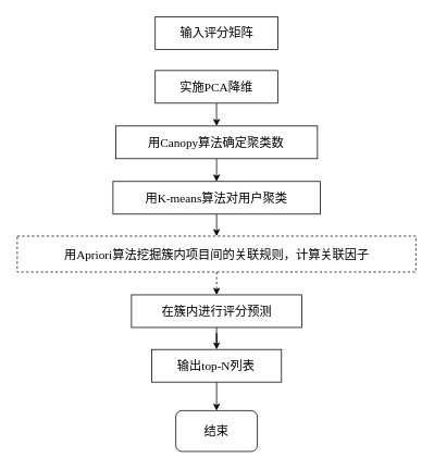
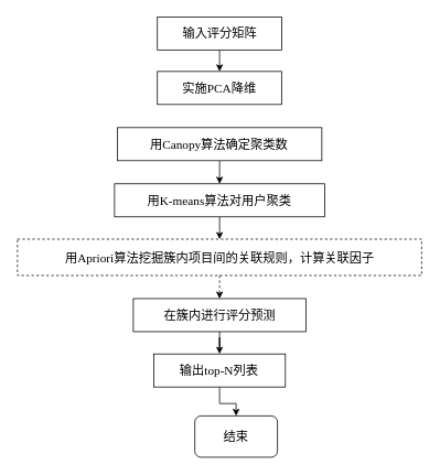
  <mxCell id="0" />
  <mxCell id="1" parent="0" />
+ <mxCell id="2" style="edgeStyle=orthogonalEdgeStyle;rounded=0;orthogonalLoop=1;jettySize=auto;html=1;exitX=0.5;exitY=1;exitDx=0;exitDy=0;fontFamily=Verdana;fontSize=15;fontStyle=0;spacing=2;" parent="1" source="3" target="5" edge="1"><mxGeometry relative="1" as="geometry" /></mxCell>
  <mxCell id="3" value="输入评分矩阵" style="rounded=0;whiteSpace=wrap;html=1;fontFamily=Verdana;fontSize=15;fontStyle=0;spacing=2;" parent="1" vertex="1"><mxGeometry x="189.75" y="20" width="150.5" height="40" as="geometry" /></mxCell>
- <mxCell id="4" style="edgeStyle=orthogonalEdgeStyle;rounded=0;orthogonalLoop=1;jettySize=auto;html=1;exitX=0.5;exitY=1;exitDx=0;exitDy=0;entryX=0.5;entryY=0;entryDx=0;entryDy=0;" parent="1" source="5" target="7" edge="1"><mxGeometry relative="1" as="geometry" /></mxCell>
  <mxCell id="5" value="实施PCA降维" style="rounded=0;whiteSpace=wrap;html=1;fontFamily=Verdana;fontSize=15;fontStyle=0;spacing=2;" parent="1" vertex="1"><mxGeometry x="189.75" y="86" width="150.25" height="40" as="geometry" /></mxCell>
  <mxCell id="6" style="edgeStyle=orthogonalEdgeStyle;rounded=0;orthogonalLoop=1;jettySize=auto;html=1;exitX=0.5;exitY=1;exitDx=0;exitDy=0;entryX=0.5;entryY=0;entryDx=0;entryDy=0;" parent="1" source="7" target="14" edge="1"><mxGeometry relative="1" as="geometry" /></mxCell>
  <mxCell id="7" value="用Canopy算法确定聚类数" style="rounded=0;whiteSpace=wrap;html=1;fontFamily=Verdana;fontSize=15;fontStyle=0;spacing=2;" parent="1" vertex="1"><mxGeometry x="141.31" y="154" width="247.41" height="40" as="geometry" /></mxCell>
  <mxCell id="8" value="" style="edgeStyle=orthogonalEdgeStyle;rounded=0;orthogonalLoop=1;jettySize=auto;html=1;fontFamily=Verdana;fontSize=15;fontStyle=0;spacing=2;dashed=1;" parent="1" source="9" target="11" edge="1"><mxGeometry relative="1" as="geometry" /></mxCell>
  <mxCell id="9" value="用Apriori算法挖掘簇内项目间的关联规则，计算关联因子" style="rounded=0;whiteSpace=wrap;html=1;fontFamily=Verdana;fontSize=15;fontStyle=0;spacing=2;dashed=1;" parent="1" vertex="1"><mxGeometry x="20.52" y="289" width="488.94" height="44" as="geometry" /></mxCell>
  <mxCell id="10" style="edgeStyle=orthogonalEdgeStyle;rounded=0;orthogonalLoop=1;jettySize=auto;html=1;exitX=0.5;exitY=1;exitDx=0;exitDy=0;" parent="1" source="11" target="16" edge="1"><mxGeometry relative="1" as="geometry" /></mxCell>
  <mxCell id="11" value="在簇内进行评分预测" style="rounded=0;whiteSpace=wrap;html=1;fontFamily=Verdana;fontSize=15;fontStyle=0;spacing=2;" parent="1" vertex="1"><mxGeometry x="160.63" y="361" width="208.77" height="40" as="geometry" /></mxCell>
- <mxCell id="12" value="&lt;font style=&quot;font-size: 15px;&quot;&gt;结束&lt;/font&gt;" style="rounded=1;whiteSpace=wrap;html=1;fontSize=15;fontStyle=0;spacing=2;" parent="1" vertex="1"><mxGeometry x="215.01" y="503" width="100" height="50" as="geometry" /></mxCell>
+ <mxCell id="12" value="&lt;font style=&quot;font-size: 15px;&quot;&gt;结束&lt;/font&gt;" style="rounded=1;whiteSpace=wrap;html=1;fontSize=15;fontStyle=0;spacing=2;" parent="1" vertex="1"><mxGeometry x="235.01" y="503" width="100" height="50" as="geometry" /></mxCell>
  <mxCell id="13" style="edgeStyle=orthogonalEdgeStyle;rounded=0;orthogonalLoop=1;jettySize=auto;html=1;entryX=0.5;entryY=0;entryDx=0;entryDy=0;fontFamily=Verdana;fontSize=15;fontStyle=0;spacing=2;" parent="1" source="14" target="9" edge="1"><mxGeometry relative="1" as="geometry" /></mxCell>
  <mxCell id="14" value="用K-means算法对用户聚类" style="rounded=0;whiteSpace=wrap;html=1;fontFamily=Verdana;fontSize=15;fontStyle=0;spacing=2;" parent="1" vertex="1"><mxGeometry x="137.94" y="222" width="254.13" height="40" as="geometry" /></mxCell>
  <mxCell id="15" style="edgeStyle=orthogonalEdgeStyle;rounded=0;orthogonalLoop=1;jettySize=auto;html=1;exitX=0.5;exitY=1;exitDx=0;exitDy=0;entryX=0.5;entryY=0;entryDx=0;entryDy=0;" parent="1" source="16" target="12" edge="1"><mxGeometry relative="1" as="geometry" /></mxCell>
  <mxCell id="16" value="输出top-N列表" style="rounded=0;whiteSpace=wrap;html=1;fontFamily=Verdana;fontSize=15;fontStyle=0;spacing=2;" parent="1" vertex="1"><mxGeometry x="185.43" y="428" width="159.16" height="40" as="geometry" /></mxCell>
